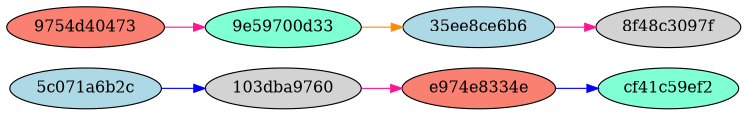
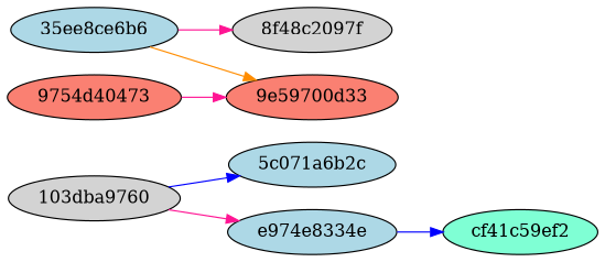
  digraph {
    rankdir=LR
    node [fillcolor=lightblue style=filled]
    edge [color=deeppink]
    "5c071a6b2c"
    "103dba9760" [fillcolor=lightgrey]
-   e974e8334e [fillcolor=salmon]
+   e974e8334e
    cf41c59ef2 [fillcolor=aquamarine]
    "35ee8ce6b6"
-   "8f48c3097f" [fillcolor=lightgrey]
-   "9e59700d33" [fillcolor=aquamarine]
+   "8f48c3097f" [fillcolor=lightgrey label="8f48c2097f"]
+   "9e59700d33" [fillcolor=salmon]
    "9754d40473" [fillcolor=salmon]
    subgraph sub_1 {
      "5c071a6b2c"
      "103dba9760"
      e974e8334e
      cf41c59ef2
      "35ee8ce6b6"
      "8f48c3097f"
    }
    subgraph sub_2 {
      "35ee8ce6b6"
      "9e59700d33"
      "9754d40473"
    }
-   "5c071a6b2c" -> "103dba9760" [color=blue]
+   "103dba9760" -> "5c071a6b2c" [color=blue]
    "103dba9760" -> e974e8334e
    e974e8334e -> cf41c59ef2 [color=blue]
    "35ee8ce6b6" -> "8f48c3097f"
-   "9e59700d33" -> "35ee8ce6b6" [color=darkorange weight=0]
+   "35ee8ce6b6" -> "9e59700d33" [color=darkorange weight=0]
    "9754d40473" -> "9e59700d33"
  }
